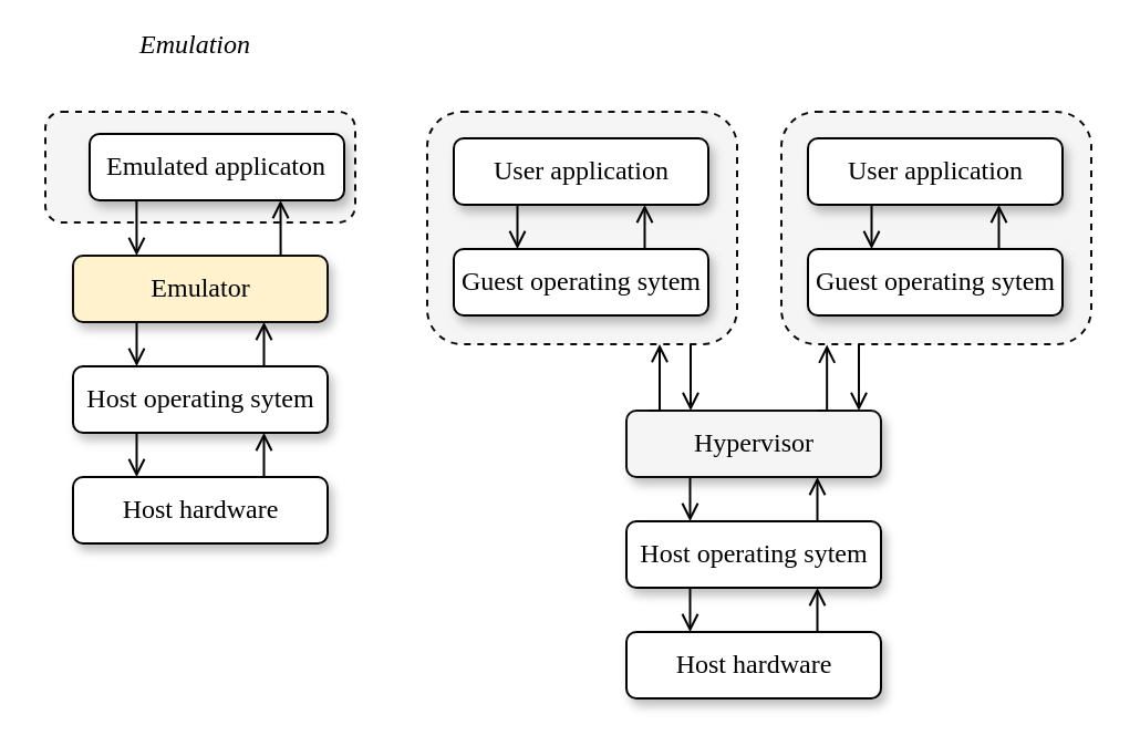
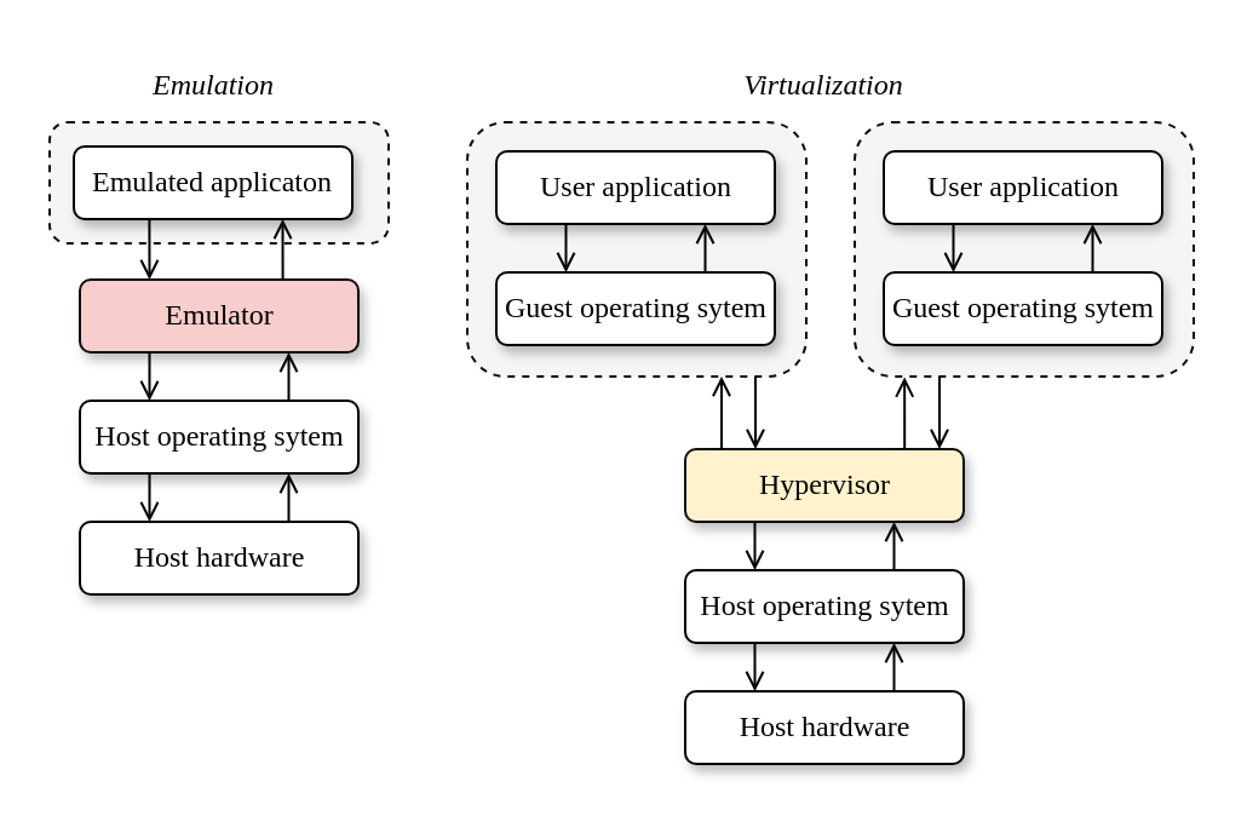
  <mxCell id="0" />
  <mxCell id="1" parent="0" />
  <mxCell id="2" value="" style="rounded=1;whiteSpace=wrap;html=1;fillColor=#f5f5f5;fontColor=#333333;strokeColor=#0D0D0D;fontFamily=Computer Modern;dashed=1;" parent="1" vertex="1"><mxGeometry x="20" y="50" width="140" height="50" as="geometry" /></mxCell>
  <mxCell id="3" value="" style="rounded=1;whiteSpace=wrap;html=1;fillColor=#f5f5f5;fontColor=#333333;strokeColor=#0D0D0D;fontFamily=Computer Modern;dashed=1;" parent="1" vertex="1"><mxGeometry x="192.5" y="50" width="140" height="105" as="geometry" /></mxCell>
  <mxCell id="4" style="edgeStyle=orthogonalEdgeStyle;rounded=0;orthogonalLoop=1;jettySize=auto;html=1;exitX=0.75;exitY=0;exitDx=0;exitDy=0;entryX=0.75;entryY=1;entryDx=0;entryDy=0;endArrow=open;endFill=0;fontFamily=Computer Modern;" parent="1" source="6" target="11" edge="1"><mxGeometry relative="1" as="geometry" /></mxCell>
  <mxCell id="5" style="edgeStyle=orthogonalEdgeStyle;rounded=0;orthogonalLoop=1;jettySize=auto;html=1;exitX=0.25;exitY=1;exitDx=0;exitDy=0;entryX=0.25;entryY=0;entryDx=0;entryDy=0;endArrow=open;endFill=0;fontFamily=Computer Modern;" parent="1" source="6" target="8" edge="1"><mxGeometry relative="1" as="geometry" /></mxCell>
  <mxCell id="6" value="Host operating sytem" style="rounded=1;whiteSpace=wrap;html=1;shadow=1;fontFamily=Computer Modern;" parent="1" vertex="1"><mxGeometry x="32.5" y="165" width="115" height="30" as="geometry" /></mxCell>
  <mxCell id="7" style="edgeStyle=orthogonalEdgeStyle;rounded=0;orthogonalLoop=1;jettySize=auto;html=1;exitX=0.75;exitY=0;exitDx=0;exitDy=0;entryX=0.75;entryY=1;entryDx=0;entryDy=0;endArrow=open;endFill=0;fontFamily=Computer Modern;" parent="1" source="8" target="6" edge="1"><mxGeometry relative="1" as="geometry" /></mxCell>
  <mxCell id="8" value="Host hardware" style="rounded=1;whiteSpace=wrap;html=1;shadow=1;fontFamily=Computer Modern;" parent="1" vertex="1"><mxGeometry x="32.5" y="215" width="115" height="30" as="geometry" /></mxCell>
  <mxCell id="9" style="edgeStyle=orthogonalEdgeStyle;rounded=0;orthogonalLoop=1;jettySize=auto;html=1;exitX=0.25;exitY=1;exitDx=0;exitDy=0;entryX=0.25;entryY=0;entryDx=0;entryDy=0;endArrow=open;endFill=0;fontFamily=Computer Modern;" parent="1" source="11" target="6" edge="1"><mxGeometry relative="1" as="geometry" /></mxCell>
  <mxCell id="10" style="edgeStyle=orthogonalEdgeStyle;rounded=0;orthogonalLoop=1;jettySize=auto;html=1;exitX=0.75;exitY=0;exitDx=0;exitDy=0;entryX=0.75;entryY=1;entryDx=0;entryDy=0;endArrow=open;endFill=0;fontFamily=Computer Modern;" parent="1" source="11" target="13" edge="1"><mxGeometry relative="1" as="geometry" /></mxCell>
- <mxCell id="11" value="Emulator" style="rounded=1;whiteSpace=wrap;html=1;shadow=1;fontFamily=Computer Modern;fillColor=#fff2cc;strokeColor=#0D0D0D;" parent="1" vertex="1"><mxGeometry x="32.5" y="115" width="115" height="30" as="geometry" /></mxCell>
+ <mxCell id="11" value="Emulator" style="rounded=1;whiteSpace=wrap;html=1;shadow=1;fontFamily=Computer Modern;fillColor=#f8cecc;strokeColor=#0D0D0D;" parent="1" vertex="1"><mxGeometry x="32.5" y="115" width="115" height="30" as="geometry" /></mxCell>
  <mxCell id="12" style="edgeStyle=orthogonalEdgeStyle;rounded=0;orthogonalLoop=1;jettySize=auto;html=1;exitX=0.25;exitY=1;exitDx=0;exitDy=0;entryX=0.25;entryY=0;entryDx=0;entryDy=0;endArrow=open;endFill=0;fontFamily=Computer Modern;" parent="1" source="13" target="11" edge="1"><mxGeometry relative="1" as="geometry" /></mxCell>
- <mxCell id="13" value="Emulated applicaton" style="rounded=1;whiteSpace=wrap;html=1;shadow=1;fontFamily=Computer Modern;" parent="1" vertex="1"><mxGeometry x="40" y="60" width="115" height="30" as="geometry" /></mxCell>
+ <mxCell id="13" value="Emulated applicaton" style="rounded=1;whiteSpace=wrap;html=1;shadow=1;fontFamily=Computer Modern;" parent="1" vertex="1"><mxGeometry x="30" y="60" width="115" height="30" as="geometry" /></mxCell>
  <mxCell id="14" style="edgeStyle=orthogonalEdgeStyle;rounded=0;orthogonalLoop=1;jettySize=auto;html=1;exitX=0.25;exitY=1;exitDx=0;exitDy=0;entryX=0.25;entryY=0;entryDx=0;entryDy=0;endArrow=open;endFill=0;fontFamily=Computer Modern;" parent="1" source="15" target="17" edge="1"><mxGeometry relative="1" as="geometry" /></mxCell>
  <mxCell id="15" value="User application" style="rounded=1;whiteSpace=wrap;html=1;shadow=1;fontFamily=Computer Modern;" parent="1" vertex="1"><mxGeometry x="204.5" y="62" width="115" height="30" as="geometry" /></mxCell>
  <mxCell id="16" style="edgeStyle=orthogonalEdgeStyle;rounded=0;orthogonalLoop=1;jettySize=auto;html=1;exitX=0.75;exitY=0;exitDx=0;exitDy=0;entryX=0.75;entryY=1;entryDx=0;entryDy=0;endArrow=open;endFill=0;fontFamily=Computer Modern;" parent="1" source="17" target="15" edge="1"><mxGeometry relative="1" as="geometry" /></mxCell>
  <mxCell id="17" value="Guest operating sytem" style="rounded=1;whiteSpace=wrap;html=1;shadow=1;fontFamily=Computer Modern;" parent="1" vertex="1"><mxGeometry x="204.5" y="112" width="115" height="30" as="geometry" /></mxCell>
  <mxCell id="18" value="" style="rounded=1;whiteSpace=wrap;html=1;fillColor=#f5f5f5;fontColor=#333333;strokeColor=#0D0D0D;fontFamily=Computer Modern;dashed=1;" parent="1" vertex="1"><mxGeometry x="352.5" y="50" width="140" height="105" as="geometry" /></mxCell>
  <mxCell id="19" style="edgeStyle=orthogonalEdgeStyle;rounded=0;orthogonalLoop=1;jettySize=auto;html=1;exitX=0.25;exitY=1;exitDx=0;exitDy=0;entryX=0.25;entryY=0;entryDx=0;entryDy=0;endArrow=open;endFill=0;fontFamily=Computer Modern;" parent="1" source="20" target="22" edge="1"><mxGeometry relative="1" as="geometry" /></mxCell>
  <mxCell id="20" value="User application" style="rounded=1;whiteSpace=wrap;html=1;shadow=1;fontFamily=Computer Modern;" parent="1" vertex="1"><mxGeometry x="364.5" y="62" width="115" height="30" as="geometry" /></mxCell>
  <mxCell id="21" style="edgeStyle=orthogonalEdgeStyle;rounded=0;orthogonalLoop=1;jettySize=auto;html=1;exitX=0.75;exitY=0;exitDx=0;exitDy=0;entryX=0.75;entryY=1;entryDx=0;entryDy=0;endArrow=open;endFill=0;fontFamily=Computer Modern;" parent="1" source="22" target="20" edge="1"><mxGeometry relative="1" as="geometry" /></mxCell>
  <mxCell id="22" value="Guest operating sytem" style="rounded=1;whiteSpace=wrap;html=1;shadow=1;fontFamily=Computer Modern;" parent="1" vertex="1"><mxGeometry x="364.5" y="112" width="115" height="30" as="geometry" /></mxCell>
  <mxCell id="23" style="edgeStyle=orthogonalEdgeStyle;rounded=0;orthogonalLoop=1;jettySize=auto;html=1;exitX=0.75;exitY=0;exitDx=0;exitDy=0;entryX=0.75;entryY=1;entryDx=0;entryDy=0;endArrow=open;endFill=0;fontFamily=Computer Modern;" parent="1" source="24" target="27" edge="1"><mxGeometry relative="1" as="geometry" /></mxCell>
  <mxCell id="24" value="Host hardware" style="rounded=1;whiteSpace=wrap;html=1;shadow=1;fontFamily=Computer Modern;" parent="1" vertex="1"><mxGeometry x="282.5" y="285" width="115" height="30" as="geometry" /></mxCell>
  <mxCell id="25" style="edgeStyle=orthogonalEdgeStyle;rounded=0;orthogonalLoop=1;jettySize=auto;html=1;exitX=0.75;exitY=0;exitDx=0;exitDy=0;entryX=0.75;entryY=1;entryDx=0;entryDy=0;endArrow=open;endFill=0;fontFamily=Computer Modern;" parent="1" source="27" target="29" edge="1"><mxGeometry relative="1" as="geometry" /></mxCell>
  <mxCell id="26" style="edgeStyle=orthogonalEdgeStyle;rounded=0;orthogonalLoop=1;jettySize=auto;html=1;exitX=0.25;exitY=1;exitDx=0;exitDy=0;entryX=0.25;entryY=0;entryDx=0;entryDy=0;endArrow=open;endFill=0;fontFamily=Computer Modern;" parent="1" source="27" target="24" edge="1"><mxGeometry relative="1" as="geometry" /></mxCell>
  <mxCell id="27" value="Host operating sytem" style="rounded=1;whiteSpace=wrap;html=1;shadow=1;fontFamily=Computer Modern;" parent="1" vertex="1"><mxGeometry x="282.5" y="235" width="115" height="30" as="geometry" /></mxCell>
  <mxCell id="28" style="edgeStyle=orthogonalEdgeStyle;rounded=0;orthogonalLoop=1;jettySize=auto;html=1;exitX=0.25;exitY=1;exitDx=0;exitDy=0;entryX=0.25;entryY=0;entryDx=0;entryDy=0;endArrow=open;endFill=0;fontFamily=Computer Modern;" parent="1" source="29" target="27" edge="1"><mxGeometry relative="1" as="geometry" /></mxCell>
- <mxCell id="29" value="Hypervisor" style="rounded=1;whiteSpace=wrap;html=1;shadow=1;fontFamily=Computer Modern;fillColor=#f5f5f5;strokeColor=#0D0D0D;" parent="1" vertex="1"><mxGeometry x="282.5" y="185" width="115" height="30" as="geometry" /></mxCell>
+ <mxCell id="29" value="Hypervisor" style="rounded=1;whiteSpace=wrap;html=1;shadow=1;fontFamily=Computer Modern;fillColor=#fff2cc;strokeColor=#0D0D0D;" parent="1" vertex="1"><mxGeometry x="282.5" y="185" width="115" height="30" as="geometry" /></mxCell>
  <mxCell id="30" style="edgeStyle=orthogonalEdgeStyle;rounded=0;orthogonalLoop=1;jettySize=auto;html=1;exitX=0.25;exitY=1;exitDx=0;exitDy=0;entryX=0.913;entryY=0;entryDx=0;entryDy=0;entryPerimeter=0;endArrow=open;endFill=0;fontFamily=Computer Modern;" parent="1" source="18" target="29" edge="1"><mxGeometry relative="1" as="geometry" /></mxCell>
  <mxCell id="31" style="edgeStyle=orthogonalEdgeStyle;rounded=0;orthogonalLoop=1;jettySize=auto;html=1;exitX=0.75;exitY=0;exitDx=0;exitDy=0;entryX=0.147;entryY=1.003;entryDx=0;entryDy=0;entryPerimeter=0;endArrow=open;endFill=0;fontFamily=Computer Modern;" parent="1" source="29" target="18" edge="1"><mxGeometry relative="1" as="geometry" /></mxCell>
  <mxCell id="32" style="edgeStyle=orthogonalEdgeStyle;rounded=0;orthogonalLoop=1;jettySize=auto;html=1;exitX=0.25;exitY=1;exitDx=0;exitDy=0;entryX=0.913;entryY=0;entryDx=0;entryDy=0;entryPerimeter=0;endArrow=open;endFill=0;fontFamily=Computer Modern;" parent="1" edge="1"><mxGeometry relative="1" as="geometry"><mxPoint x="311.5" y="154.99" as="sourcePoint" /><mxPoint x="311.5" y="184.99" as="targetPoint" /></mxGeometry></mxCell>
  <mxCell id="33" style="edgeStyle=orthogonalEdgeStyle;rounded=0;orthogonalLoop=1;jettySize=auto;html=1;exitX=0.75;exitY=0;exitDx=0;exitDy=0;entryX=0.147;entryY=1.003;entryDx=0;entryDy=0;entryPerimeter=0;endArrow=open;endFill=0;fontFamily=Computer Modern;" parent="1" edge="1"><mxGeometry relative="1" as="geometry"><mxPoint x="292.5" y="184.99" as="sourcePoint" /><mxPoint x="297.5" y="154.99" as="targetPoint" /></mxGeometry></mxCell>
- <mxCell id="34" value="Emulation" style="text;html=1;strokeColor=none;fillColor=none;align=center;verticalAlign=middle;whiteSpace=wrap;rounded=0;fontFamily=Computer Modern;fontStyle=2" parent="1" vertex="1"><mxGeometry x="57.5" y="5" width="60" height="30" as="geometry" /></mxCell>
+ <mxCell id="34" value="Emulation" style="text;html=1;strokeColor=none;fillColor=none;align=center;verticalAlign=middle;whiteSpace=wrap;rounded=0;fontFamily=Computer Modern;fontStyle=2" parent="1" vertex="1"><mxGeometry x="57.5" y="20" width="60" height="30" as="geometry" /></mxCell>
+ <mxCell id="35" value="Virtualization" style="text;html=1;strokeColor=none;fillColor=none;align=center;verticalAlign=middle;whiteSpace=wrap;rounded=0;fontFamily=Computer Modern;fontStyle=2" parent="1" vertex="1"><mxGeometry x="295" y="20" width="90" height="30" as="geometry" /></mxCell>
